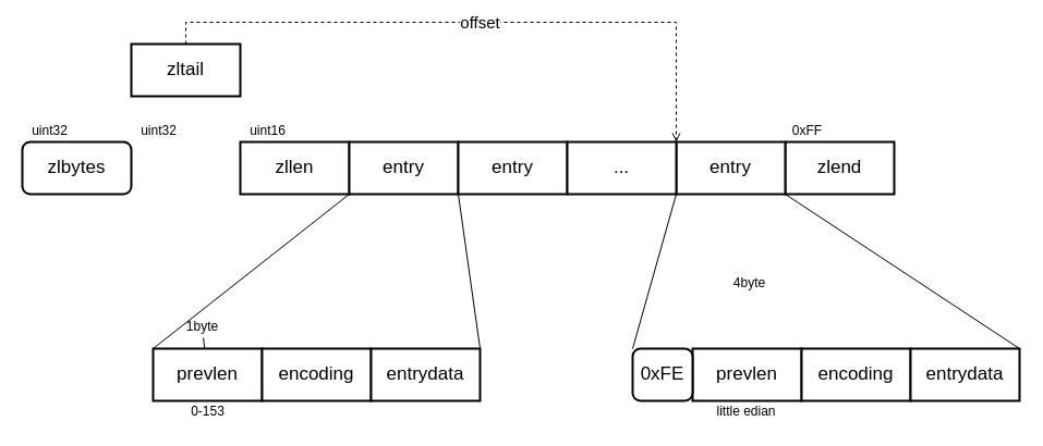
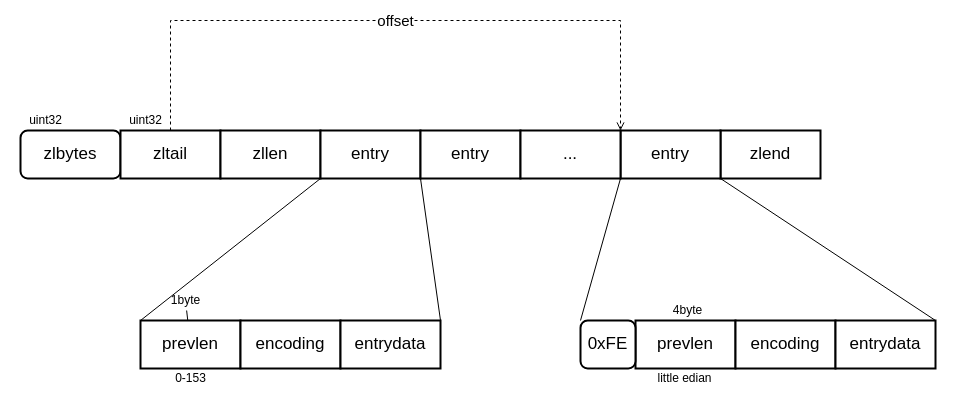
  <mxCell id="0" />
  <mxCell id="1" parent="0" />
  <mxCell id="2" value="zlbytes" style="whiteSpace=wrap;html=1;strokeWidth=2;fontSize=17;rounded=1;" parent="1" vertex="1"><mxGeometry x="20" y="130" width="100" height="48" as="geometry" /></mxCell>
  <mxCell id="3" value="offset" style="edgeStyle=orthogonalEdgeStyle;rounded=0;orthogonalLoop=1;jettySize=auto;html=1;exitX=0.5;exitY=0;exitDx=0;exitDy=0;entryX=1;entryY=0;entryDx=0;entryDy=0;dashed=1;endArrow=open;endFill=0;fontSize=15;" parent="1" source="4" target="12" edge="1"><mxGeometry relative="1" as="geometry"><Array as="points"><mxPoint x="170" y="20" /><mxPoint x="620" y="20" /></Array></mxGeometry></mxCell>
- <mxCell id="4" value="zltail" style="rounded=0;whiteSpace=wrap;html=1;strokeWidth=2;fontSize=17;" parent="1" vertex="1"><mxGeometry x="120" y="40" width="100" height="48" as="geometry" /></mxCell>
+ <mxCell id="4" value="zltail" style="rounded=0;whiteSpace=wrap;html=1;strokeWidth=2;fontSize=17;" parent="1" vertex="1"><mxGeometry x="120" y="130" width="100" height="48" as="geometry" /></mxCell>
  <mxCell id="5" value="zllen" style="rounded=0;whiteSpace=wrap;html=1;strokeWidth=2;fontSize=17;" parent="1" vertex="1"><mxGeometry x="220" y="130" width="100" height="48" as="geometry" /></mxCell>
  <mxCell id="6" value="zlend" style="rounded=0;whiteSpace=wrap;html=1;strokeWidth=2;fontSize=17;" parent="1" vertex="1"><mxGeometry x="720" y="130" width="100" height="48" as="geometry" /></mxCell>
  <mxCell id="7" value="entry" style="rounded=0;whiteSpace=wrap;html=1;strokeWidth=2;fontSize=17;" parent="1" vertex="1"><mxGeometry x="320" y="130" width="100" height="48" as="geometry" /></mxCell>
  <mxCell id="8" value="entry" style="rounded=0;whiteSpace=wrap;html=1;strokeWidth=2;fontSize=17;" parent="1" vertex="1"><mxGeometry x="420" y="130" width="100" height="48" as="geometry" /></mxCell>
  <mxCell id="9" style="edgeStyle=none;rounded=0;orthogonalLoop=1;jettySize=auto;html=1;exitX=1;exitY=1;exitDx=0;exitDy=0;entryX=1;entryY=0;entryDx=0;entryDy=0;endArrow=none;endFill=0;" edge="1" parent="1" source="10" target="26"><mxGeometry relative="1" as="geometry" /></mxCell>
  <mxCell id="10" value="entry" style="rounded=0;whiteSpace=wrap;html=1;strokeWidth=2;fontSize=17;" parent="1" vertex="1"><mxGeometry x="620" y="130" width="100" height="48" as="geometry" /></mxCell>
  <mxCell id="11" style="edgeStyle=none;rounded=0;orthogonalLoop=1;jettySize=auto;html=1;exitX=0;exitY=1;exitDx=0;exitDy=0;entryX=0;entryY=0;entryDx=0;entryDy=0;endArrow=none;endFill=0;" edge="1" parent="1" source="10" target="28"><mxGeometry relative="1" as="geometry" /></mxCell>
  <mxCell id="12" value="..." style="rounded=0;whiteSpace=wrap;html=1;strokeWidth=2;fontSize=17;" parent="1" vertex="1"><mxGeometry x="520" y="130" width="100" height="48" as="geometry" /></mxCell>
  <mxCell id="13" value="" style="endArrow=none;html=1;entryX=0;entryY=1;entryDx=0;entryDy=0;exitX=0;exitY=0;exitDx=0;exitDy=0;" parent="1" source="16" target="7" edge="1"><mxGeometry width="50" height="50" relative="1" as="geometry"><mxPoint x="170" y="310" as="sourcePoint" /><mxPoint x="420" y="360" as="targetPoint" /></mxGeometry></mxCell>
  <mxCell id="14" value="" style="endArrow=none;html=1;entryX=0;entryY=1;entryDx=0;entryDy=0;exitX=1;exitY=0;exitDx=0;exitDy=0;" parent="1" source="18" target="8" edge="1"><mxGeometry width="50" height="50" relative="1" as="geometry"><mxPoint x="470" y="310" as="sourcePoint" /><mxPoint x="420" y="360" as="targetPoint" /></mxGeometry></mxCell>
  <mxCell id="15" style="edgeStyle=none;rounded=0;orthogonalLoop=1;jettySize=auto;html=1;endArrow=none;endFill=0;" edge="1" parent="1" source="16" target="30"><mxGeometry relative="1" as="geometry" /></mxCell>
  <mxCell id="16" value="prevlen" style="rounded=0;whiteSpace=wrap;html=1;strokeWidth=2;fontSize=17;" parent="1" vertex="1"><mxGeometry x="140" y="320" width="100" height="48" as="geometry" /></mxCell>
  <mxCell id="17" value="encoding" style="rounded=0;whiteSpace=wrap;html=1;strokeWidth=2;fontSize=17;" parent="1" vertex="1"><mxGeometry x="240" y="320" width="100" height="48" as="geometry" /></mxCell>
  <mxCell id="18" value="entrydata" style="rounded=0;whiteSpace=wrap;html=1;strokeWidth=2;fontSize=17;" parent="1" vertex="1"><mxGeometry x="340" y="320" width="100" height="48" as="geometry" /></mxCell>
  <mxCell id="19" value="uint32" style="text;html=1;align=center;verticalAlign=middle;resizable=0;points=[];autosize=1;strokeColor=none;fontSize=12;" parent="1" vertex="1"><mxGeometry x="20" y="110" width="50" height="20" as="geometry" /></mxCell>
  <mxCell id="20" value="uint32" style="text;html=1;align=center;verticalAlign=middle;resizable=0;points=[];autosize=1;strokeColor=none;fontSize=12;" parent="1" vertex="1"><mxGeometry x="120" y="110" width="50" height="20" as="geometry" /></mxCell>
- <mxCell id="21" value="uint16" style="text;html=1;align=center;verticalAlign=middle;resizable=0;points=[];autosize=1;strokeColor=none;fontSize=12;" parent="1" vertex="1"><mxGeometry x="220" y="110" width="50" height="20" as="geometry" /></mxCell>
- <mxCell id="22" value="0xFF" style="text;html=1;align=center;verticalAlign=middle;resizable=0;points=[];autosize=1;strokeColor=none;fontSize=12;" parent="1" vertex="1"><mxGeometry x="720" y="110" width="40" height="20" as="geometry" /></mxCell>
  <mxCell id="23" value="0-153" style="text;html=1;align=center;verticalAlign=middle;resizable=0;points=[];autosize=1;strokeColor=none;" vertex="1" parent="1"><mxGeometry x="165" y="368" width="50" height="20" as="geometry" /></mxCell>
  <mxCell id="24" value="prevlen" style="rounded=0;whiteSpace=wrap;html=1;strokeWidth=2;fontSize=17;" vertex="1" parent="1"><mxGeometry x="635" y="320" width="100" height="48" as="geometry" /></mxCell>
  <mxCell id="25" value="encoding" style="rounded=0;whiteSpace=wrap;html=1;strokeWidth=2;fontSize=17;" vertex="1" parent="1"><mxGeometry x="735" y="320" width="100" height="48" as="geometry" /></mxCell>
  <mxCell id="26" value="entrydata" style="rounded=0;whiteSpace=wrap;html=1;strokeWidth=2;fontSize=17;" vertex="1" parent="1"><mxGeometry x="835" y="320" width="100" height="48" as="geometry" /></mxCell>
  <mxCell id="27" value="little edian" style="text;html=1;align=center;verticalAlign=middle;resizable=0;points=[];autosize=1;strokeColor=none;" vertex="1" parent="1"><mxGeometry x="649" y="368" width="70" height="20" as="geometry" /></mxCell>
  <mxCell id="28" value="0xFE" style="whiteSpace=wrap;html=1;strokeWidth=2;fontSize=17;rounded=1;" vertex="1" parent="1"><mxGeometry x="580" y="320" width="55" height="48" as="geometry" /></mxCell>
- <mxCell id="29" value="4byte" style="text;html=1;align=center;verticalAlign=middle;resizable=0;points=[];autosize=1;strokeColor=none;" vertex="1" parent="1"><mxGeometry x="667" y="250" width="40" height="20" as="geometry" /></mxCell>
+ <mxCell id="29" value="4byte" style="text;html=1;align=center;verticalAlign=middle;resizable=0;points=[];autosize=1;strokeColor=none;" vertex="1" parent="1"><mxGeometry x="667" y="300" width="40" height="20" as="geometry" /></mxCell>
  <mxCell id="30" value="1byte" style="text;html=1;align=center;verticalAlign=middle;resizable=0;points=[];autosize=1;strokeColor=none;" vertex="1" parent="1"><mxGeometry x="165" y="290" width="40" height="20" as="geometry" /></mxCell>
